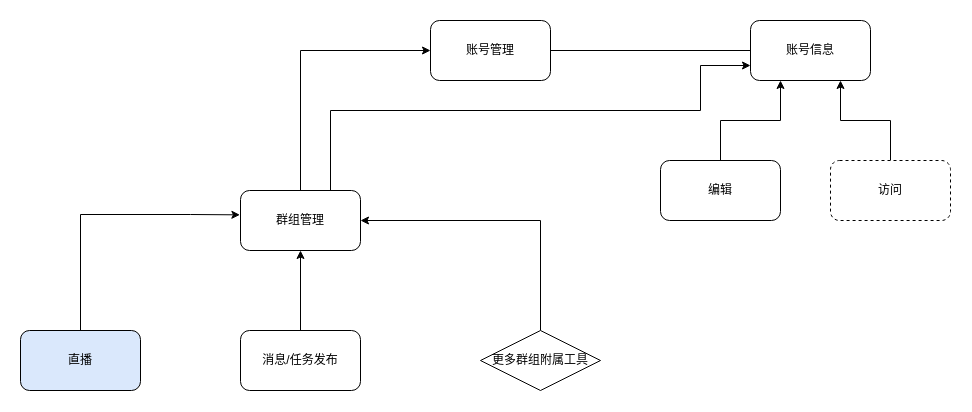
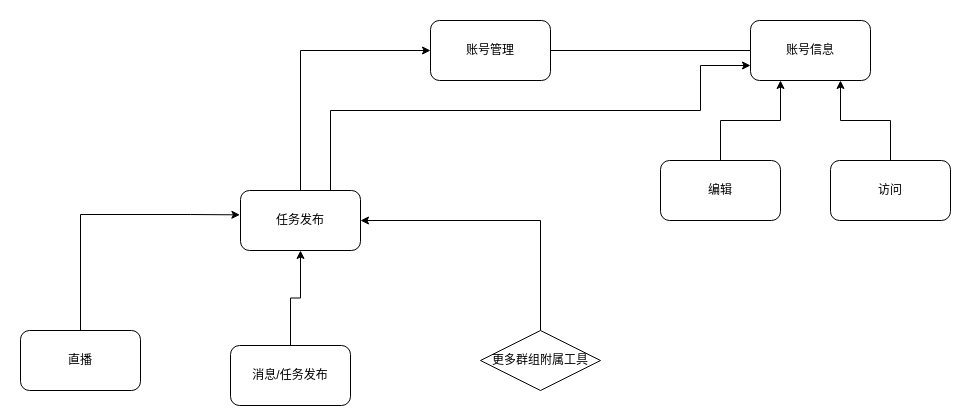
  <mxCell id="0" />
  <mxCell id="1" parent="0" />
  <mxCell id="2" value="账号管理" style="rounded=1;whiteSpace=wrap;html=1;" vertex="1" parent="1"><mxGeometry x="430" y="20" width="120" height="60" as="geometry" /></mxCell>
  <mxCell id="3" style="edgeStyle=orthogonalEdgeStyle;rounded=0;orthogonalLoop=1;jettySize=auto;html=1;entryX=0;entryY=0.5;entryDx=0;entryDy=0;" edge="1" parent="1" source="5" target="2"><mxGeometry relative="1" as="geometry"><Array as="points"><mxPoint x="300" y="50" /></Array></mxGeometry></mxCell>
  <mxCell id="4" style="edgeStyle=orthogonalEdgeStyle;rounded=0;orthogonalLoop=1;jettySize=auto;html=1;exitX=0.75;exitY=0;exitDx=0;exitDy=0;entryX=0;entryY=0.75;entryDx=0;entryDy=0;" edge="1" parent="1" source="5" target="7"><mxGeometry relative="1" as="geometry"><mxPoint x="710" y="90" as="targetPoint" /><Array as="points"><mxPoint x="330" y="110" /><mxPoint x="700" y="110" /><mxPoint x="700" y="65" /></Array></mxGeometry></mxCell>
- <mxCell id="5" value="群组管理" style="rounded=1;whiteSpace=wrap;html=1;" vertex="1" parent="1"><mxGeometry x="240" y="190" width="120" height="60" as="geometry" /></mxCell>
+ <mxCell id="5" value="任务发布" style="rounded=1;whiteSpace=wrap;html=1;" vertex="1" parent="1"><mxGeometry x="240" y="190" width="120" height="60" as="geometry" /></mxCell>
  <mxCell id="6" style="edgeStyle=orthogonalEdgeStyle;rounded=0;orthogonalLoop=1;jettySize=auto;html=1;entryX=1;entryY=0.5;entryDx=0;entryDy=0;endArrow=none;" edge="1" parent="1" source="7" target="2"><mxGeometry relative="1" as="geometry"><Array as="points"><mxPoint x="800" y="50" /></Array></mxGeometry></mxCell>
  <mxCell id="7" value="账号信息" style="rounded=1;whiteSpace=wrap;html=1;" vertex="1" parent="1"><mxGeometry x="750" y="20" width="120" height="60" as="geometry" /></mxCell>
  <mxCell id="8" style="edgeStyle=orthogonalEdgeStyle;rounded=0;orthogonalLoop=1;jettySize=auto;html=1;entryX=-0.005;entryY=0.406;entryDx=0;entryDy=0;entryPerimeter=0;" edge="1" parent="1" source="9" target="5"><mxGeometry relative="1" as="geometry"><Array as="points"><mxPoint x="80" y="214" /><mxPoint x="190" y="214" /></Array></mxGeometry></mxCell>
- <mxCell id="9" value="直播" style="rounded=1;whiteSpace=wrap;html=1;fillColor=#dae8fc;" vertex="1" parent="1"><mxGeometry x="20" y="330" width="120" height="60" as="geometry" /></mxCell>
+ <mxCell id="9" value="直播" style="rounded=1;whiteSpace=wrap;html=1;" vertex="1" parent="1"><mxGeometry x="20" y="330" width="120" height="60" as="geometry" /></mxCell>
  <mxCell id="10" style="edgeStyle=orthogonalEdgeStyle;rounded=0;orthogonalLoop=1;jettySize=auto;html=1;entryX=0.5;entryY=1;entryDx=0;entryDy=0;" edge="1" parent="1" source="11" target="5"><mxGeometry relative="1" as="geometry" /></mxCell>
- <mxCell id="11" value="消息/任务发布" style="rounded=1;whiteSpace=wrap;html=1;" vertex="1" parent="1"><mxGeometry x="240" y="330" width="120" height="60" as="geometry" /></mxCell>
+ <mxCell id="11" value="消息/任务发布" style="rounded=1;whiteSpace=wrap;html=1;" vertex="1" parent="1"><mxGeometry x="230" y="345" width="120" height="60" as="geometry" /></mxCell>
  <mxCell id="12" style="edgeStyle=orthogonalEdgeStyle;rounded=0;orthogonalLoop=1;jettySize=auto;html=1;entryX=1;entryY=0.5;entryDx=0;entryDy=0;" edge="1" parent="1" source="13" target="5"><mxGeometry relative="1" as="geometry"><Array as="points"><mxPoint x="540" y="220" /></Array></mxGeometry></mxCell>
  <mxCell id="13" value="更多群组附属工具" style="rhombus;whiteSpace=wrap;html=1;" vertex="1" parent="1"><mxGeometry x="480" y="330" width="120" height="60" as="geometry" /></mxCell>
  <mxCell id="14" style="edgeStyle=orthogonalEdgeStyle;rounded=0;orthogonalLoop=1;jettySize=auto;html=1;entryX=0.25;entryY=1;entryDx=0;entryDy=0;" edge="1" parent="1" source="15" target="7"><mxGeometry relative="1" as="geometry" /></mxCell>
  <mxCell id="15" value="编辑" style="rounded=1;whiteSpace=wrap;html=1;" vertex="1" parent="1"><mxGeometry x="660" y="160" width="120" height="60" as="geometry" /></mxCell>
  <mxCell id="16" style="edgeStyle=orthogonalEdgeStyle;rounded=0;orthogonalLoop=1;jettySize=auto;html=1;entryX=0.75;entryY=1;entryDx=0;entryDy=0;" edge="1" parent="1" source="17" target="7"><mxGeometry relative="1" as="geometry" /></mxCell>
- <mxCell id="17" value="访问" style="rounded=1;whiteSpace=wrap;html=1;dashed=1;" vertex="1" parent="1"><mxGeometry x="830" y="160" width="120" height="60" as="geometry" /></mxCell>
+ <mxCell id="17" value="访问" style="rounded=1;whiteSpace=wrap;html=1;" vertex="1" parent="1"><mxGeometry x="830" y="160" width="120" height="60" as="geometry" /></mxCell>
